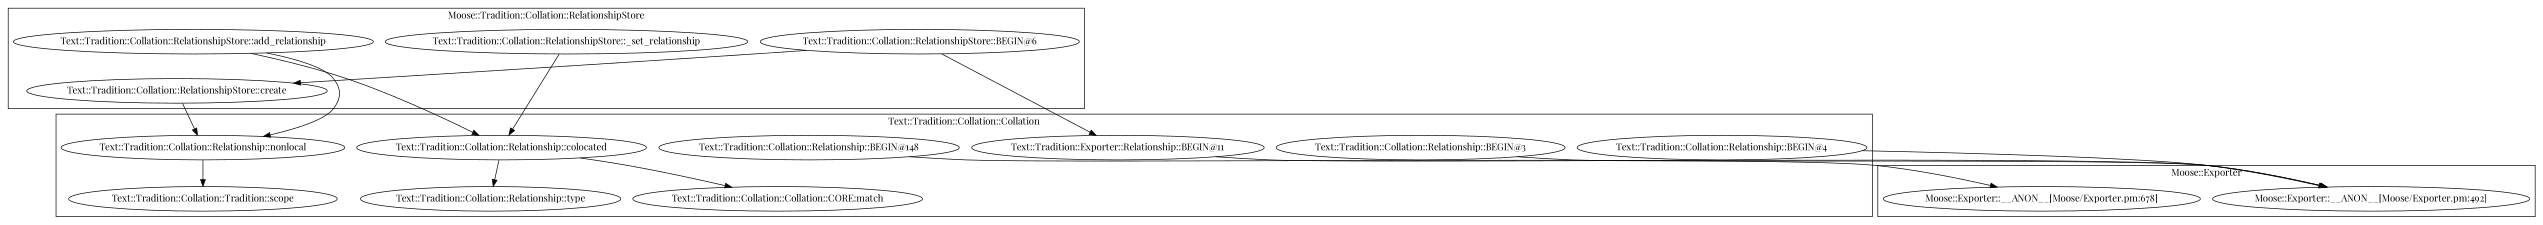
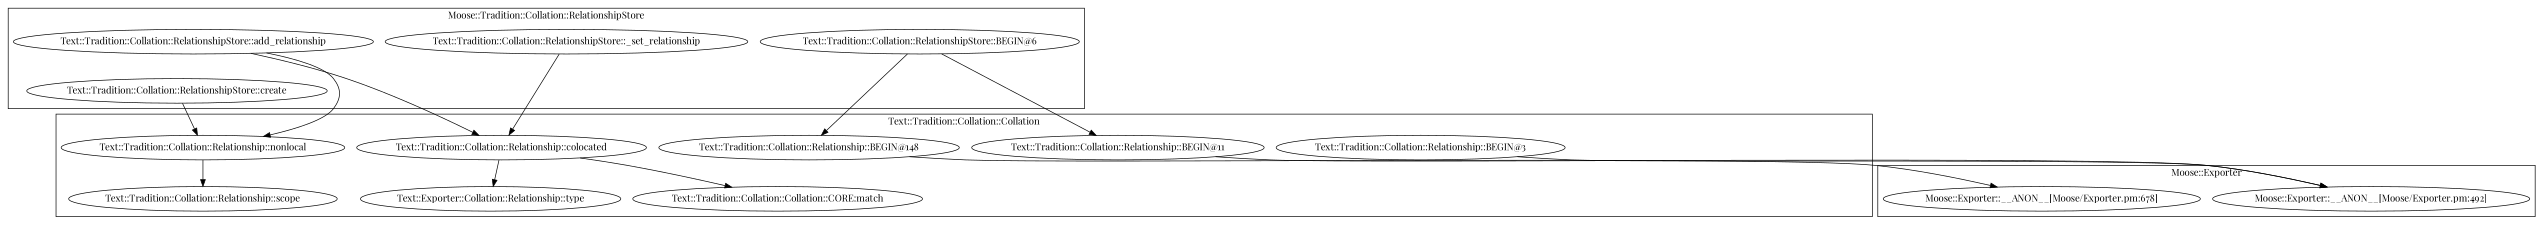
  digraph {
    fontname="Playfair Display"
    node [fontname="Playfair Display"]
    edge [fontname="Playfair Display"]
    "Moose::Exporter::__ANON__[Moose/Exporter.pm:492]"
    "Moose::Exporter::__ANON__[Moose/Exporter.pm:678]"
    "Text::Tradition::Collation::RelationshipStore::BEGIN@6"
    "Text::Tradition::Collation::RelationshipStore::create"
    "Text::Tradition::Collation::RelationshipStore::_set_relationship"
    "Text::Tradition::Collation::RelationshipStore::add_relationship"
    "Text::Tradition::Collation::Relationship::nonlocal"
-   "Text::Tradition::Collation::Relationship::BEGIN@4"
-   "Text::Tradition::Collation::Relationship::type"
-   "Text::Tradition::Collation::Relationship::scope" [label="Text::Tradition::Collation::Tradition::scope"]
+   "Text::Tradition::Collation::Relationship::type" [label="Text::Exporter::Collation::Relationship::type"]
+   "Text::Tradition::Collation::Relationship::scope"
    n11 [label="Text::Tradition::Collation::Collation::CORE:match"]
-   "Text::Tradition::Collation::Relationship::BEGIN@11" [label="Text::Tradition::Exporter::Relationship::BEGIN@11"]
+   "Text::Tradition::Collation::Relationship::BEGIN@11"
    "Text::Tradition::Collation::Relationship::BEGIN@148"
    "Text::Tradition::Collation::Relationship::colocated"
    "Text::Tradition::Collation::Relationship::BEGIN@3"
    subgraph cluster_1 {
      label="Moose::Exporter"
      "Moose::Exporter::__ANON__[Moose/Exporter.pm:492]"
      "Moose::Exporter::__ANON__[Moose/Exporter.pm:678]"
    }
    subgraph cluster_2 {
      label="Moose::Tradition::Collation::RelationshipStore"
      "Text::Tradition::Collation::RelationshipStore::BEGIN@6"
      "Text::Tradition::Collation::RelationshipStore::create"
      "Text::Tradition::Collation::RelationshipStore::_set_relationship"
      "Text::Tradition::Collation::RelationshipStore::add_relationship"
    }
    subgraph cluster_3 {
      label="Text::Tradition::Collation::Collation"
      "Text::Tradition::Collation::Relationship::nonlocal"
-     "Text::Tradition::Collation::Relationship::BEGIN@4"
      "Text::Tradition::Collation::Relationship::type"
      "Text::Tradition::Collation::Relationship::scope"
      n11
      "Text::Tradition::Collation::Relationship::BEGIN@11"
      "Text::Tradition::Collation::Relationship::BEGIN@148"
      "Text::Tradition::Collation::Relationship::colocated"
      "Text::Tradition::Collation::Relationship::BEGIN@3"
    }
    "Text::Tradition::Collation::RelationshipStore::BEGIN@6" -> "Text::Tradition::Collation::Relationship::BEGIN@11"
-   "Text::Tradition::Collation::RelationshipStore::BEGIN@6" -> "Text::Tradition::Collation::RelationshipStore::create"
+   "Text::Tradition::Collation::RelationshipStore::BEGIN@6" -> "Text::Tradition::Collation::Relationship::BEGIN@148"
    "Text::Tradition::Collation::RelationshipStore::create" -> "Text::Tradition::Collation::Relationship::nonlocal"
    "Text::Tradition::Collation::RelationshipStore::_set_relationship" -> "Text::Tradition::Collation::Relationship::colocated"
    "Text::Tradition::Collation::RelationshipStore::add_relationship" -> "Text::Tradition::Collation::Relationship::nonlocal"
    "Text::Tradition::Collation::RelationshipStore::add_relationship" -> "Text::Tradition::Collation::Relationship::colocated"
    "Text::Tradition::Collation::Relationship::nonlocal" -> "Text::Tradition::Collation::Relationship::scope"
-   "Text::Tradition::Collation::Relationship::BEGIN@4" -> "Moose::Exporter::__ANON__[Moose/Exporter.pm:492]"
    "Text::Tradition::Collation::Relationship::BEGIN@11" -> "Moose::Exporter::__ANON__[Moose/Exporter.pm:492]"
    "Text::Tradition::Collation::Relationship::BEGIN@148" -> "Moose::Exporter::__ANON__[Moose/Exporter.pm:678]"
    "Text::Tradition::Collation::Relationship::colocated" -> "Text::Tradition::Collation::Relationship::type"
    "Text::Tradition::Collation::Relationship::colocated" -> n11
    "Text::Tradition::Collation::Relationship::BEGIN@3" -> "Moose::Exporter::__ANON__[Moose/Exporter.pm:492]"
  }
